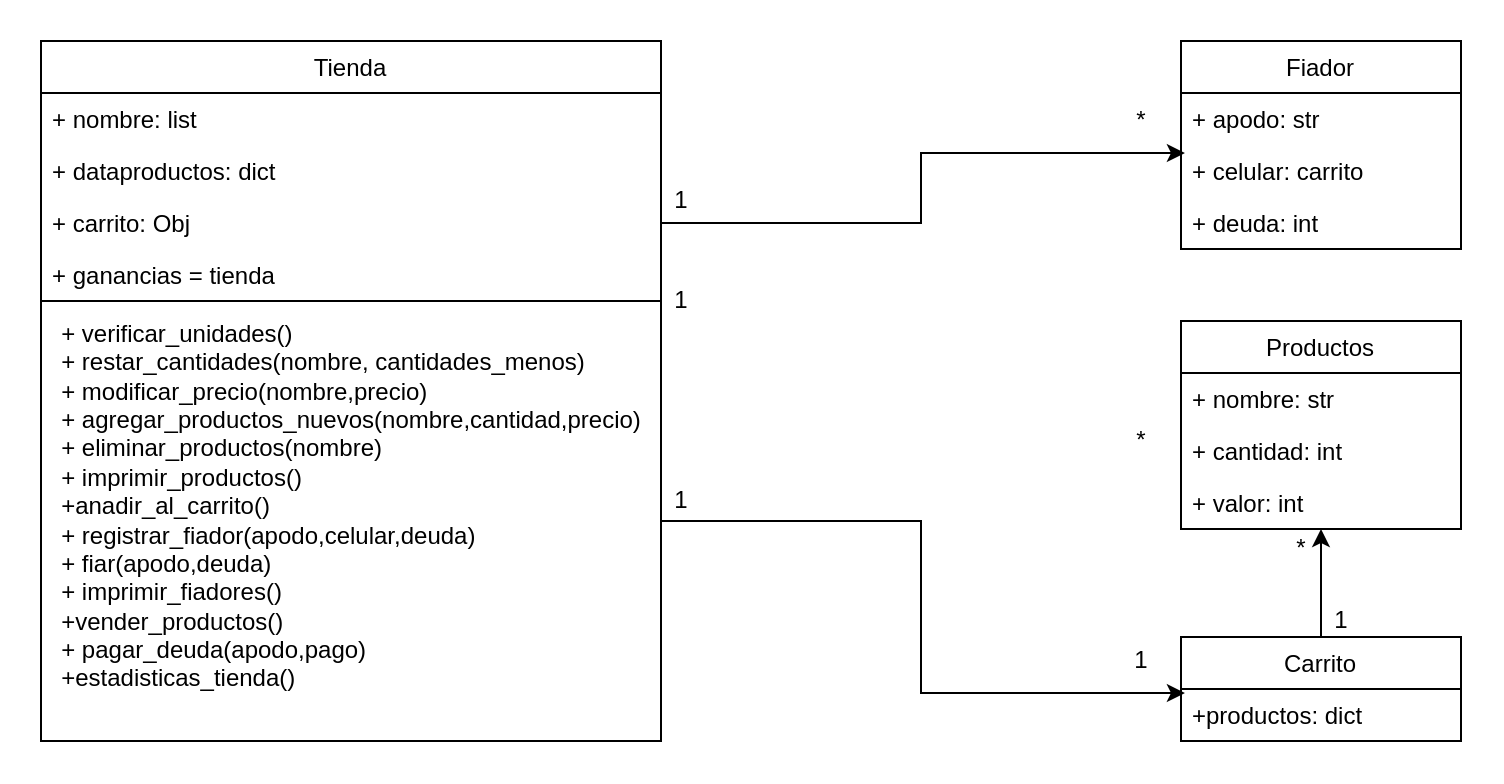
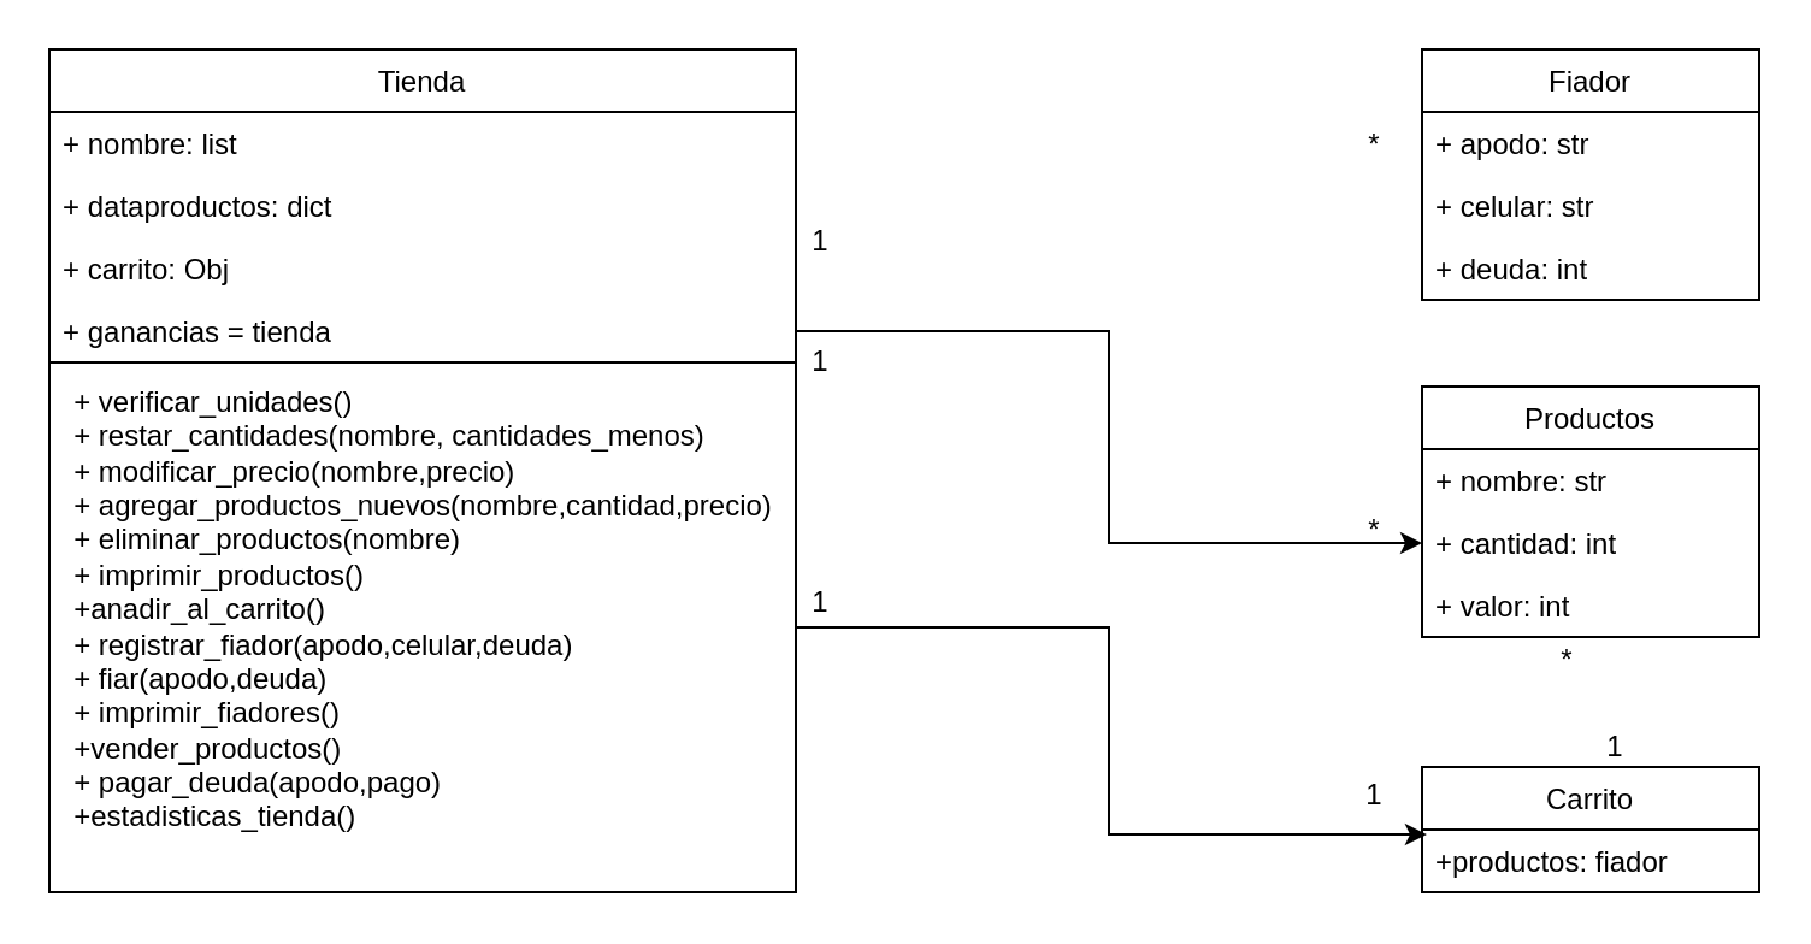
  <mxCell id="0" />
  <mxCell id="1" parent="0" />
  <mxCell id="2" value="Tienda" style="swimlane;fontStyle=0;childLayout=stackLayout;horizontal=1;startSize=26;fillColor=none;horizontalStack=0;resizeParent=1;resizeParentMax=0;resizeLast=0;collapsible=1;marginBottom=0;" vertex="1" parent="1"><mxGeometry x="20" y="20" width="310" height="130" as="geometry" /></mxCell>
  <mxCell id="3" value="+ nombre: list" style="text;strokeColor=none;fillColor=none;align=left;verticalAlign=top;spacingLeft=4;spacingRight=4;overflow=hidden;rotatable=0;points=[[0,0.5],[1,0.5]];portConstraint=eastwest;" vertex="1" parent="2"><mxGeometry y="26" width="310" height="26" as="geometry" /></mxCell>
  <mxCell id="4" value="+ dataproductos: dict" style="text;strokeColor=none;fillColor=none;align=left;verticalAlign=top;spacingLeft=4;spacingRight=4;overflow=hidden;rotatable=0;points=[[0,0.5],[1,0.5]];portConstraint=eastwest;" vertex="1" parent="2"><mxGeometry y="52" width="310" height="26" as="geometry" /></mxCell>
  <mxCell id="5" value="+ carrito: Obj" style="text;strokeColor=none;fillColor=none;align=left;verticalAlign=top;spacingLeft=4;spacingRight=4;overflow=hidden;rotatable=0;points=[[0,0.5],[1,0.5]];portConstraint=eastwest;" vertex="1" parent="2"><mxGeometry y="78" width="310" height="26" as="geometry" /></mxCell>
  <mxCell id="6" value="+ ganancias = tienda" style="text;strokeColor=none;fillColor=none;align=left;verticalAlign=top;spacingLeft=4;spacingRight=4;overflow=hidden;rotatable=0;points=[[0,0.5],[1,0.5]];portConstraint=eastwest;" vertex="1" parent="2"><mxGeometry y="104" width="310" height="26" as="geometry" /></mxCell>
  <mxCell id="7" value="Fiador" style="swimlane;fontStyle=0;childLayout=stackLayout;horizontal=1;startSize=26;fillColor=none;horizontalStack=0;resizeParent=1;resizeParentMax=0;resizeLast=0;collapsible=1;marginBottom=0;" vertex="1" parent="1"><mxGeometry x="590" y="20" width="140" height="104" as="geometry" /></mxCell>
  <mxCell id="8" value="+ apodo: str" style="text;strokeColor=none;fillColor=none;align=left;verticalAlign=top;spacingLeft=4;spacingRight=4;overflow=hidden;rotatable=0;points=[[0,0.5],[1,0.5]];portConstraint=eastwest;" vertex="1" parent="7"><mxGeometry y="26" width="140" height="26" as="geometry" /></mxCell>
- <mxCell id="9" value="+ celular: carrito" style="text;strokeColor=none;fillColor=none;align=left;verticalAlign=top;spacingLeft=4;spacingRight=4;overflow=hidden;rotatable=0;points=[[0,0.5],[1,0.5]];portConstraint=eastwest;" vertex="1" parent="7"><mxGeometry y="52" width="140" height="26" as="geometry" /></mxCell>
+ <mxCell id="9" value="+ celular: str" style="text;strokeColor=none;fillColor=none;align=left;verticalAlign=top;spacingLeft=4;spacingRight=4;overflow=hidden;rotatable=0;points=[[0,0.5],[1,0.5]];portConstraint=eastwest;" vertex="1" parent="7"><mxGeometry y="52" width="140" height="26" as="geometry" /></mxCell>
  <mxCell id="10" value="+ deuda: int" style="text;strokeColor=none;fillColor=none;align=left;verticalAlign=top;spacingLeft=4;spacingRight=4;overflow=hidden;rotatable=0;points=[[0,0.5],[1,0.5]];portConstraint=eastwest;" vertex="1" parent="7"><mxGeometry y="78" width="140" height="26" as="geometry" /></mxCell>
  <mxCell id="11" value="Productos" style="swimlane;fontStyle=0;childLayout=stackLayout;horizontal=1;startSize=26;fillColor=none;horizontalStack=0;resizeParent=1;resizeParentMax=0;resizeLast=0;collapsible=1;marginBottom=0;" vertex="1" parent="1"><mxGeometry x="590" y="160" width="140" height="104" as="geometry" /></mxCell>
  <mxCell id="12" value="+ nombre: str" style="text;strokeColor=none;fillColor=none;align=left;verticalAlign=top;spacingLeft=4;spacingRight=4;overflow=hidden;rotatable=0;points=[[0,0.5],[1,0.5]];portConstraint=eastwest;" vertex="1" parent="11"><mxGeometry y="26" width="140" height="26" as="geometry" /></mxCell>
  <mxCell id="13" value="+ cantidad: int" style="text;strokeColor=none;fillColor=none;align=left;verticalAlign=top;spacingLeft=4;spacingRight=4;overflow=hidden;rotatable=0;points=[[0,0.5],[1,0.5]];portConstraint=eastwest;" vertex="1" parent="11"><mxGeometry y="52" width="140" height="26" as="geometry" /></mxCell>
  <mxCell id="14" value="+ valor: int" style="text;strokeColor=none;fillColor=none;align=left;verticalAlign=top;spacingLeft=4;spacingRight=4;overflow=hidden;rotatable=0;points=[[0,0.5],[1,0.5]];portConstraint=eastwest;" vertex="1" parent="11"><mxGeometry y="78" width="140" height="26" as="geometry" /></mxCell>
- <mxCell id="15" style="edgeStyle=orthogonalEdgeStyle;rounded=0;orthogonalLoop=1;jettySize=auto;html=1;exitX=0.5;exitY=0;exitDx=0;exitDy=0;entryX=0.5;entryY=1;entryDx=0;entryDy=0;entryPerimeter=0;" edge="1" parent="1" source="16" target="14"><mxGeometry relative="1" as="geometry" /></mxCell>
  <mxCell id="16" value="Carrito" style="swimlane;fontStyle=0;childLayout=stackLayout;horizontal=1;startSize=26;fillColor=none;horizontalStack=0;resizeParent=1;resizeParentMax=0;resizeLast=0;collapsible=1;marginBottom=0;" vertex="1" parent="1"><mxGeometry x="590" y="318" width="140" height="52" as="geometry" /></mxCell>
- <mxCell id="17" value="+productos: dict" style="text;strokeColor=none;fillColor=none;align=left;verticalAlign=top;spacingLeft=4;spacingRight=4;overflow=hidden;rotatable=0;points=[[0,0.5],[1,0.5]];portConstraint=eastwest;" vertex="1" parent="16"><mxGeometry y="26" width="140" height="26" as="geometry" /></mxCell>
+ <mxCell id="17" value="+productos: fiador" style="text;strokeColor=none;fillColor=none;align=left;verticalAlign=top;spacingLeft=4;spacingRight=4;overflow=hidden;rotatable=0;points=[[0,0.5],[1,0.5]];portConstraint=eastwest;" vertex="1" parent="16"><mxGeometry y="26" width="140" height="26" as="geometry" /></mxCell>
  <mxCell id="18" style="edgeStyle=orthogonalEdgeStyle;rounded=0;orthogonalLoop=1;jettySize=auto;html=1;exitX=1;exitY=0.5;exitDx=0;exitDy=0;entryX=0.014;entryY=0.077;entryDx=0;entryDy=0;entryPerimeter=0;" edge="1" parent="1" source="19" target="17"><mxGeometry relative="1" as="geometry" /></mxCell>
  <mxCell id="19" value="&lt;div style=&quot;text-align: left;&quot;&gt;&lt;span style=&quot;background-color: initial;&quot;&gt;+ verificar_unidades()&lt;/span&gt;&lt;/div&gt;&lt;div style=&quot;text-align: left;&quot;&gt;&lt;span style=&quot;background-color: initial;&quot;&gt;+ restar_cantidades(nombre, cantidades_menos)&lt;/span&gt;&lt;/div&gt;&lt;div style=&quot;text-align: left;&quot;&gt;&lt;span style=&quot;background-color: initial;&quot;&gt;+ modificar_precio(nombre,precio)&lt;/span&gt;&lt;/div&gt;&lt;div style=&quot;text-align: left;&quot;&gt;&lt;span style=&quot;background-color: initial;&quot;&gt;+ agregar_productos_nuevos(nombre,cantidad,precio)&lt;/span&gt;&lt;/div&gt;&lt;div style=&quot;text-align: left;&quot;&gt;&lt;span style=&quot;background-color: initial;&quot;&gt;+ eliminar_productos(nombre)&lt;/span&gt;&lt;/div&gt;&lt;div style=&quot;text-align: left;&quot;&gt;&lt;span style=&quot;background-color: initial;&quot;&gt;+ imprimir_productos()&lt;/span&gt;&lt;/div&gt;&lt;div style=&quot;text-align: left;&quot;&gt;&lt;span style=&quot;background-color: initial;&quot;&gt;+anadir_al_carrito()&lt;/span&gt;&lt;/div&gt;&lt;div style=&quot;text-align: left;&quot;&gt;&lt;span style=&quot;background-color: initial;&quot;&gt;+ registrar_fiador(apodo,celular,deuda)&lt;/span&gt;&lt;/div&gt;&lt;div style=&quot;text-align: left;&quot;&gt;&lt;span style=&quot;background-color: initial;&quot;&gt;+ fiar(apodo,deuda)&lt;/span&gt;&lt;/div&gt;&lt;div style=&quot;text-align: left;&quot;&gt;&lt;span style=&quot;background-color: initial;&quot;&gt;+ imprimir_fiadores()&lt;/span&gt;&lt;/div&gt;&lt;div style=&quot;text-align: left;&quot;&gt;&lt;span style=&quot;background-color: initial;&quot;&gt;+vender_productos()&lt;/span&gt;&lt;/div&gt;&lt;div style=&quot;text-align: left;&quot;&gt;&lt;span style=&quot;background-color: initial;&quot;&gt;+ pagar_deuda(apodo,pago)&lt;/span&gt;&lt;/div&gt;&lt;div style=&quot;text-align: left;&quot;&gt;&lt;span style=&quot;background-color: initial;&quot;&gt;+estadisticas_tienda()&lt;/span&gt;&lt;/div&gt;&lt;div style=&quot;text-align: left;&quot;&gt;&lt;br&gt;&lt;/div&gt;&lt;div style=&quot;text-align: justify;&quot;&gt;&lt;/div&gt;" style="html=1;" vertex="1" parent="1"><mxGeometry x="20" y="150" width="310" height="220" as="geometry" /></mxCell>
- <mxCell id="20" style="edgeStyle=orthogonalEdgeStyle;rounded=0;orthogonalLoop=1;jettySize=auto;html=1;exitX=1;exitY=0.5;exitDx=0;exitDy=0;entryX=0.014;entryY=1.154;entryDx=0;entryDy=0;entryPerimeter=0;" edge="1" parent="1" source="5" target="8"><mxGeometry relative="1" as="geometry"><mxPoint x="470" y="60" as="targetPoint" /></mxGeometry></mxCell>
+ <mxCell id="21" style="edgeStyle=orthogonalEdgeStyle;rounded=0;orthogonalLoop=1;jettySize=auto;html=1;exitX=1;exitY=0.5;exitDx=0;exitDy=0;entryX=0;entryY=0.5;entryDx=0;entryDy=0;" edge="1" parent="1" source="6" target="13"><mxGeometry relative="1" as="geometry"><mxPoint x="420" y="240" as="targetPoint" /></mxGeometry></mxCell>
  <mxCell id="22" value="*" style="text;html=1;align=center;verticalAlign=middle;resizable=0;points=[];autosize=1;strokeColor=none;fillColor=none;" vertex="1" parent="1"><mxGeometry x="560" y="210" width="20" height="20" as="geometry" /></mxCell>
  <mxCell id="23" value="*" style="text;html=1;align=center;verticalAlign=middle;resizable=0;points=[];autosize=1;strokeColor=none;fillColor=none;" vertex="1" parent="1"><mxGeometry x="560" y="50" width="20" height="20" as="geometry" /></mxCell>
  <mxCell id="24" value="1" style="text;html=1;align=center;verticalAlign=middle;resizable=0;points=[];autosize=1;strokeColor=none;fillColor=none;" vertex="1" parent="1"><mxGeometry x="330" y="90" width="20" height="20" as="geometry" /></mxCell>
  <mxCell id="25" value="1" style="text;html=1;align=center;verticalAlign=middle;resizable=0;points=[];autosize=1;strokeColor=none;fillColor=none;" vertex="1" parent="1"><mxGeometry x="330" y="140" width="20" height="20" as="geometry" /></mxCell>
  <mxCell id="26" value="1" style="text;html=1;align=center;verticalAlign=middle;resizable=0;points=[];autosize=1;strokeColor=none;fillColor=none;" vertex="1" parent="1"><mxGeometry x="560" y="320" width="20" height="20" as="geometry" /></mxCell>
  <mxCell id="27" value="1" style="text;html=1;align=center;verticalAlign=middle;resizable=0;points=[];autosize=1;strokeColor=none;fillColor=none;" vertex="1" parent="1"><mxGeometry x="330" y="240" width="20" height="20" as="geometry" /></mxCell>
  <mxCell id="28" value="1" style="text;html=1;align=center;verticalAlign=middle;resizable=0;points=[];autosize=1;strokeColor=none;fillColor=none;" vertex="1" parent="1"><mxGeometry x="660" y="300" width="20" height="20" as="geometry" /></mxCell>
  <mxCell id="29" value="*" style="text;html=1;align=center;verticalAlign=middle;resizable=0;points=[];autosize=1;strokeColor=none;fillColor=none;" vertex="1" parent="1"><mxGeometry x="640" y="264" width="20" height="20" as="geometry" /></mxCell>
